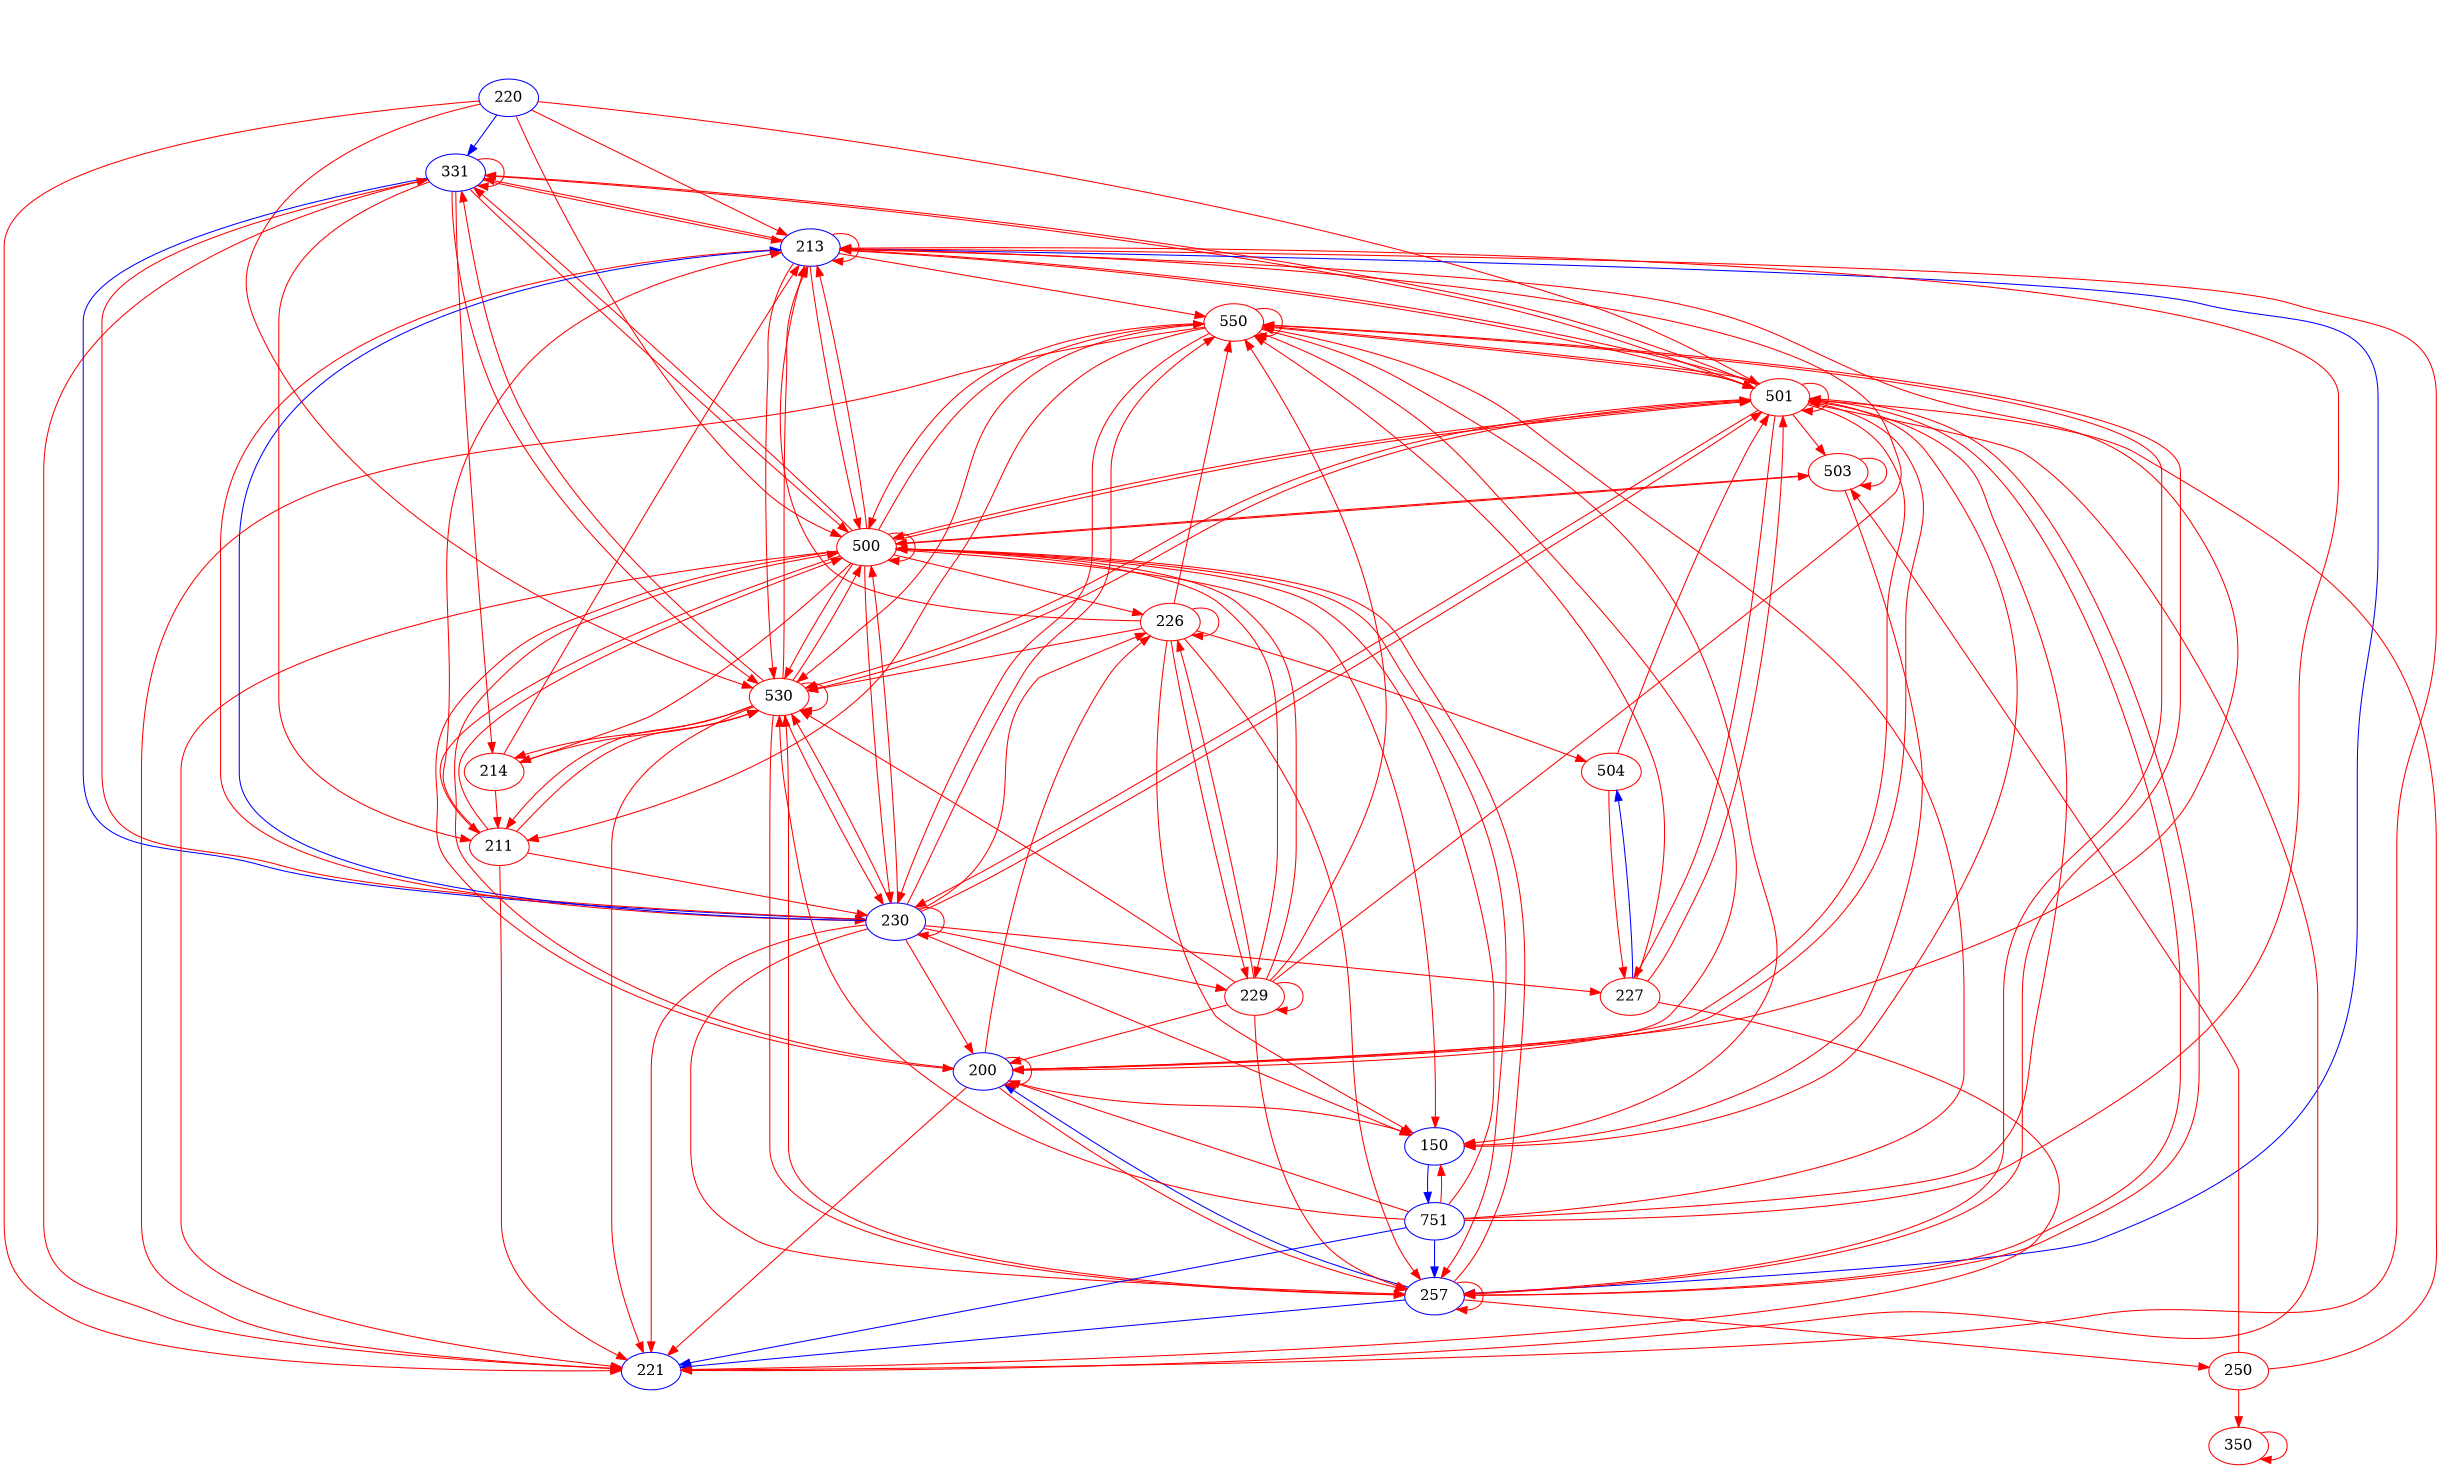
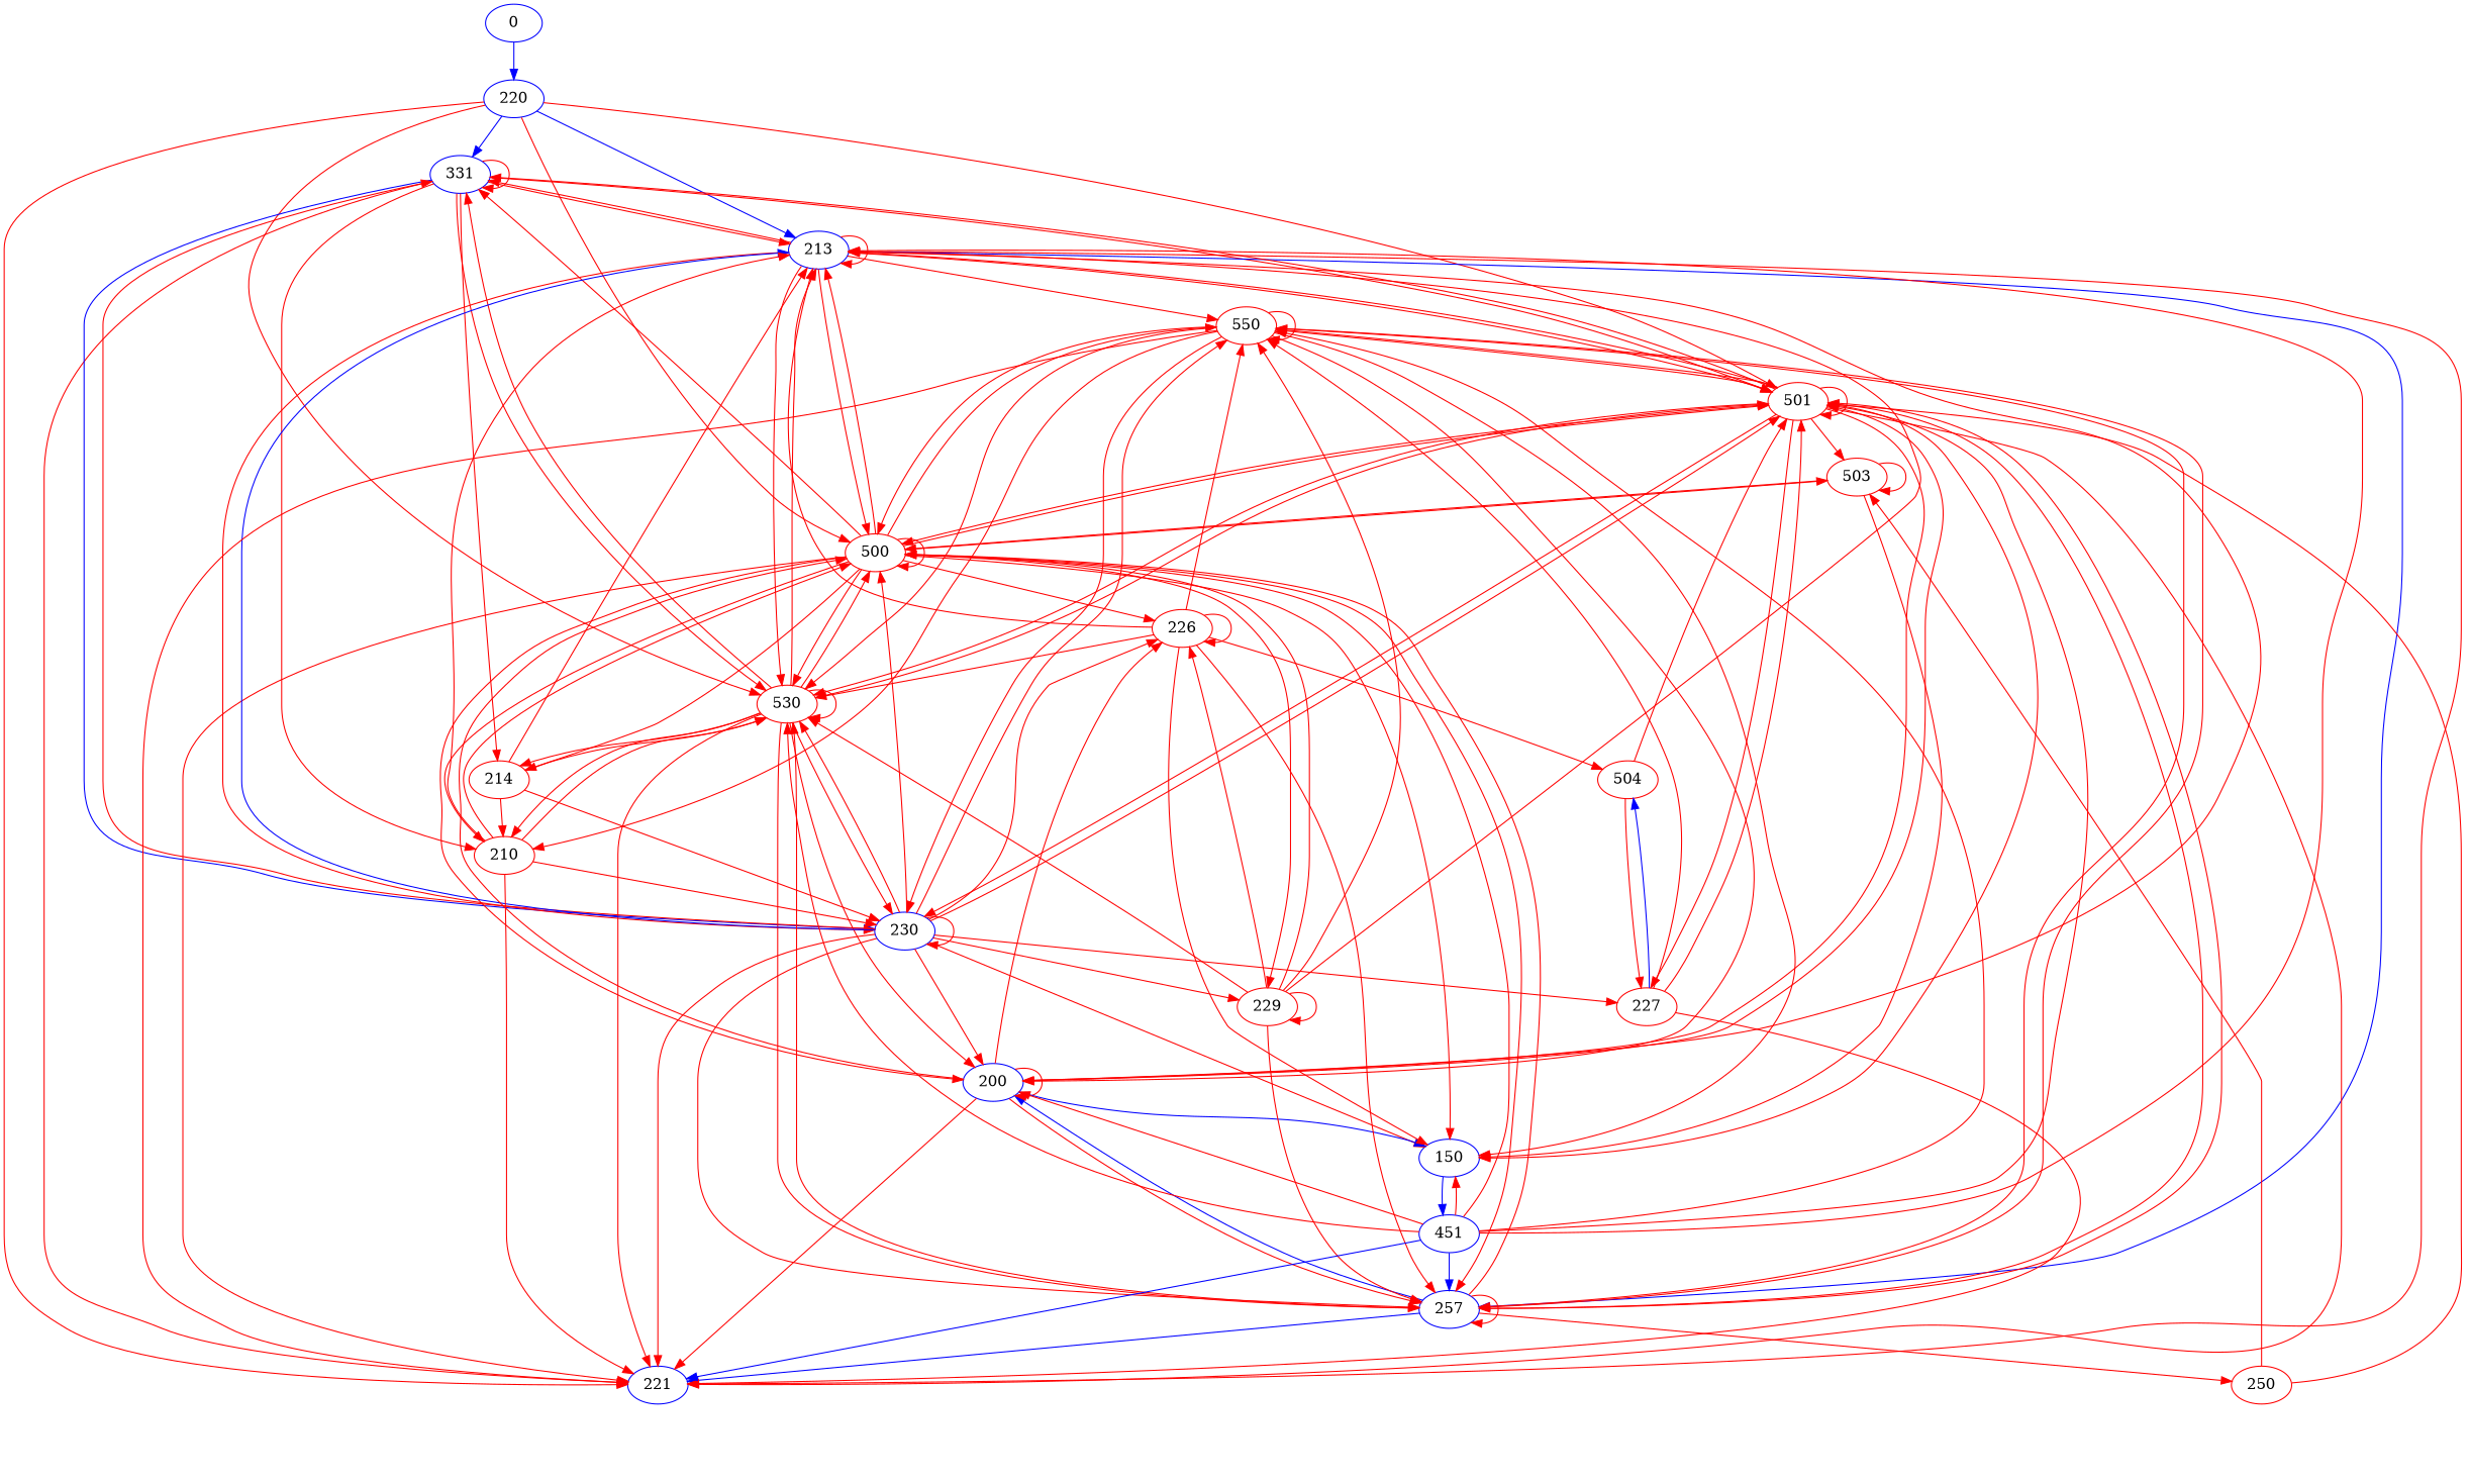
  digraph {
    node [color=red]
    edge [color=red]
+   0 [color=blue]
    220 [color=blue]
    331 [color=blue]
    n4 [color=blue label=213]
    221 [color=blue]
    501
    530
    500
    230 [color=blue]
    214
-   211
+   211 [label=210]
    257 [color=blue]
    550
    200 [color=blue]
    150 [color=blue]
    227
    503
    229
    226
    250
-   451 [color=blue label=751]
+   451 [color=blue]
    504
-   350
+   0 -> 220 [color=blue]
    220 -> 331 [color=blue]
-   220 -> n4
+   220 -> n4 [color=blue]
    220 -> 221
    220 -> 501
    220 -> 530
    220 -> 500
    331 -> 331
    331 -> n4
    331 -> 221
    331 -> 501
    331 -> 530
-   331 -> 500
    331 -> 230 [color=blue]
    331 -> 214
    331 -> 211
    n4 -> 331
    n4 -> n4
    n4 -> 221
    n4 -> 501
    n4 -> 530
    n4 -> 500
    n4 -> 230
    n4 -> 257 [color=blue]
    n4 -> 550
    501 -> 331
    501 -> n4
    501 -> 221
    501 -> 501
    501 -> 530
    501 -> 500
    501 -> 230
    501 -> 257
    501 -> 550
    501 -> 200
    501 -> 150
    501 -> 227
    501 -> 503
    530 -> 331
    530 -> n4
    530 -> 221
    530 -> 501
    530 -> 530
    530 -> 500
    530 -> 230
    530 -> 214
    530 -> 211
    530 -> 257
-   229 -> 200
+   530 -> 200
    500 -> 331
    500 -> n4
    500 -> 221
    500 -> 501
    500 -> 530
    500 -> 500
-   500 -> 230
+   214 -> 230
    500 -> 214
    500 -> 211
    500 -> 257
    500 -> 550
    500 -> 200
    500 -> 150
    500 -> 503
    500 -> 229
    500 -> 226
    230 -> 331
    230 -> n4 [color=blue]
    230 -> 221
    230 -> 501
    230 -> 530
    230 -> 500
    230 -> 230
    230 -> 257
    230 -> 550
    230 -> 200
    230 -> 150
    230 -> 227
    230 -> 229
    230 -> 226
    214 -> n4
    214 -> 530
    214 -> 211
    211 -> n4
    211 -> 221
    211 -> 530
    211 -> 500
    211 -> 230
    257 -> 221 [color=blue]
    257 -> 501
    257 -> 530
    257 -> 500
    257 -> 257
    257 -> 550
    257 -> 200 [color=blue]
    257 -> 250
    550 -> 221
    550 -> 501
    550 -> 530
    550 -> 500
    550 -> 230
    550 -> 211
    550 -> 257
    550 -> 550
    550 -> 200
    550 -> 150
    200 -> n4
    200 -> 221
    200 -> 501
    200 -> 500
    200 -> 257
    200 -> 200
-   200 -> 150
+   200 -> 150 [color=blue]
    200 -> 226
    150 -> 451 [color=blue]
    227 -> 221
    227 -> 501
    227 -> 550
    227 -> 504 [color=blue]
    503 -> 500
    503 -> 150
    503 -> 503
    229 -> n4
    229 -> 530
    229 -> 500
    229 -> 257
    229 -> 550
    229 -> 229
    229 -> 226
    226 -> n4
    226 -> 530
    226 -> 257
    226 -> 550
    226 -> 150
-   226 -> 229
    226 -> 226
    226 -> 504
    250 -> 501
    250 -> 503
-   250 -> 350
    451 -> n4
    451 -> 221 [color=blue]
    451 -> 501
    451 -> 530
    451 -> 500
    451 -> 257 [color=blue]
    451 -> 550
    451 -> 200
    451 -> 150
    504 -> 501
    504 -> 227
-   350 -> 350
  }
